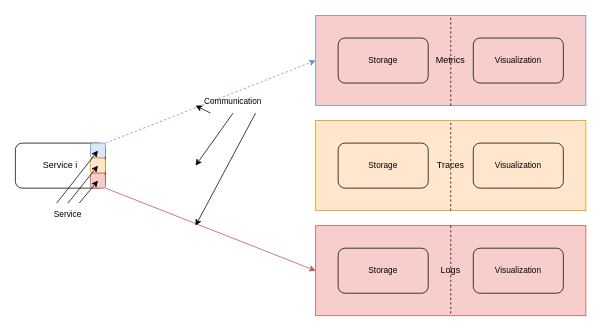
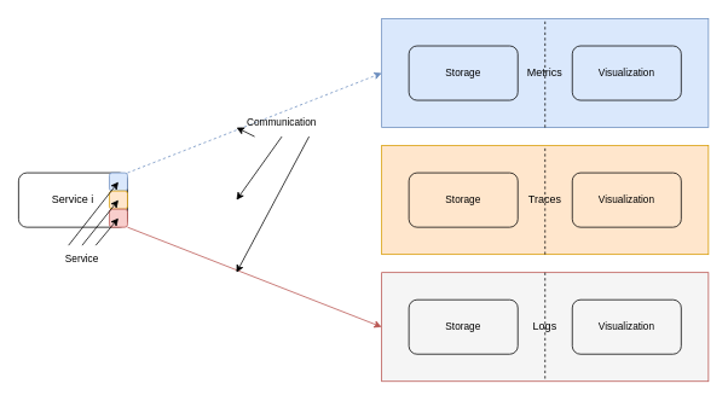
  <mxCell id="0" />
  <mxCell id="1" parent="0" />
  <mxCell id="2" style="rounded=0;orthogonalLoop=1;jettySize=auto;html=1;exitX=1;exitY=0;exitDx=0;exitDy=0;entryX=0;entryY=0.5;entryDx=0;entryDy=0;startArrow=none;startFill=0;endArrow=classic;endFill=1;fillColor=#dae8fc;strokeColor=#6c8ebf;dashed=1;" edge="1" parent="1" source="4" target="5"><mxGeometry relative="1" as="geometry" /></mxCell>
  <mxCell id="3" style="edgeStyle=none;shape=connector;rounded=0;orthogonalLoop=1;jettySize=auto;html=1;exitX=1;exitY=1;exitDx=0;exitDy=0;entryX=0;entryY=0.5;entryDx=0;entryDy=0;labelBackgroundColor=default;strokeColor=#b85450;align=center;verticalAlign=middle;fontFamily=Helvetica;fontSize=11;fontColor=default;endArrow=classic;fillColor=#f8cecc;" edge="1" parent="1" source="4" target="7"><mxGeometry relative="1" as="geometry" /></mxCell>
  <mxCell id="4" value="&lt;div&gt;Service i&lt;/div&gt;" style="rounded=1;whiteSpace=wrap;html=1;" vertex="1" parent="1"><mxGeometry x="20" y="190" width="120" height="60" as="geometry" /></mxCell>
- <mxCell id="5" value="Metrics" style="rounded=0;whiteSpace=wrap;html=1;fillColor=#f8cecc;strokeColor=#6c8ebf;" vertex="1" parent="1"><mxGeometry x="420" y="20" width="360" height="120" as="geometry" /></mxCell>
+ <mxCell id="5" value="Metrics" style="rounded=0;whiteSpace=wrap;html=1;fillColor=#dae8fc;strokeColor=#6c8ebf;" vertex="1" parent="1"><mxGeometry x="420" y="20" width="360" height="120" as="geometry" /></mxCell>
  <mxCell id="6" value="Traces" style="rounded=0;whiteSpace=wrap;html=1;fillColor=#ffe6cc;strokeColor=#d79b00;" vertex="1" parent="1"><mxGeometry x="420" y="160" width="360" height="120" as="geometry" /></mxCell>
- <mxCell id="7" value="Logs" style="rounded=0;whiteSpace=wrap;html=1;fillColor=#f8cecc;strokeColor=#b85450;" vertex="1" parent="1"><mxGeometry x="420" y="300" width="360" height="120" as="geometry" /></mxCell>
+ <mxCell id="7" value="Logs" style="rounded=0;whiteSpace=wrap;html=1;fillColor=#f5f5f5;strokeColor=#b85450;" vertex="1" parent="1"><mxGeometry x="420" y="300" width="360" height="120" as="geometry" /></mxCell>
  <mxCell id="8" value="" style="rounded=1;whiteSpace=wrap;html=1;fontFamily=Helvetica;fontSize=11;fillColor=#dae8fc;strokeColor=#6c8ebf;" vertex="1" parent="1"><mxGeometry x="120" y="190" width="20" height="20" as="geometry" /></mxCell>
  <mxCell id="9" value="" style="rounded=1;whiteSpace=wrap;html=1;fontFamily=Helvetica;fontSize=11;fillColor=#ffe6cc;strokeColor=#d79b00;" vertex="1" parent="1"><mxGeometry x="120" y="210" width="20" height="20" as="geometry" /></mxCell>
  <mxCell id="10" value="" style="rounded=1;whiteSpace=wrap;html=1;fontFamily=Helvetica;fontSize=11;fillColor=#f8cecc;strokeColor=#b85450;" vertex="1" parent="1"><mxGeometry x="120" y="230" width="20" height="20" as="geometry" /></mxCell>
  <mxCell id="11" style="edgeStyle=none;shape=connector;rounded=0;orthogonalLoop=1;jettySize=auto;html=1;exitX=0.75;exitY=0;exitDx=0;exitDy=0;labelBackgroundColor=default;strokeColor=default;align=center;verticalAlign=middle;fontFamily=Helvetica;fontSize=11;fontColor=default;endArrow=classic;entryX=0.5;entryY=0.5;entryDx=0;entryDy=0;entryPerimeter=0;" edge="1" parent="1" source="14" target="10"><mxGeometry relative="1" as="geometry"><mxPoint x="100" y="260" as="targetPoint" /></mxGeometry></mxCell>
  <mxCell id="12" style="edgeStyle=none;shape=connector;rounded=0;orthogonalLoop=1;jettySize=auto;html=1;exitX=0.5;exitY=0;exitDx=0;exitDy=0;labelBackgroundColor=default;strokeColor=default;align=center;verticalAlign=middle;fontFamily=Helvetica;fontSize=11;fontColor=default;endArrow=classic;entryX=0.5;entryY=0.5;entryDx=0;entryDy=0;entryPerimeter=0;" edge="1" parent="1" source="14" target="9"><mxGeometry relative="1" as="geometry" /></mxCell>
  <mxCell id="13" style="edgeStyle=none;shape=connector;rounded=0;orthogonalLoop=1;jettySize=auto;html=1;exitX=0.25;exitY=0;exitDx=0;exitDy=0;entryX=0.5;entryY=0.5;entryDx=0;entryDy=0;labelBackgroundColor=default;strokeColor=default;align=center;verticalAlign=middle;fontFamily=Helvetica;fontSize=11;fontColor=default;endArrow=classic;entryPerimeter=0;" edge="1" parent="1" source="14" target="8"><mxGeometry relative="1" as="geometry" /></mxCell>
  <mxCell id="14" value="Service" style="text;html=1;strokeColor=none;fillColor=none;align=center;verticalAlign=middle;whiteSpace=wrap;rounded=0;fontFamily=Helvetica;fontSize=11;fontColor=default;" vertex="1" parent="1"><mxGeometry x="60" y="270" width="60" height="30" as="geometry" /></mxCell>
  <mxCell id="15" style="edgeStyle=none;shape=connector;rounded=0;orthogonalLoop=1;jettySize=auto;html=1;exitX=0.75;exitY=1;exitDx=0;exitDy=0;labelBackgroundColor=default;strokeColor=default;align=center;verticalAlign=middle;fontFamily=Helvetica;fontSize=11;fontColor=default;endArrow=classic;" edge="1" parent="1" source="18"><mxGeometry relative="1" as="geometry"><mxPoint x="260" y="300" as="targetPoint" /></mxGeometry></mxCell>
  <mxCell id="16" style="edgeStyle=none;shape=connector;rounded=0;orthogonalLoop=1;jettySize=auto;html=1;exitX=0.5;exitY=1;exitDx=0;exitDy=0;labelBackgroundColor=default;strokeColor=default;align=center;verticalAlign=middle;fontFamily=Helvetica;fontSize=11;fontColor=default;endArrow=classic;" edge="1" parent="1" source="18"><mxGeometry relative="1" as="geometry"><mxPoint x="260" y="220" as="targetPoint" /></mxGeometry></mxCell>
  <mxCell id="17" style="edgeStyle=none;shape=connector;rounded=0;orthogonalLoop=1;jettySize=auto;html=1;exitX=0.25;exitY=1;exitDx=0;exitDy=0;labelBackgroundColor=default;strokeColor=default;align=center;verticalAlign=middle;fontFamily=Helvetica;fontSize=11;fontColor=default;endArrow=classic;" edge="1" parent="1" source="18"><mxGeometry relative="1" as="geometry"><mxPoint x="260" y="140" as="targetPoint" /></mxGeometry></mxCell>
  <mxCell id="18" value="Communication" style="text;html=1;strokeColor=none;fillColor=none;align=center;verticalAlign=middle;whiteSpace=wrap;rounded=0;fontFamily=Helvetica;fontSize=11;fontColor=default;" vertex="1" parent="1"><mxGeometry x="250" y="120" width="120" height="30" as="geometry" /></mxCell>
  <mxCell id="19" style="edgeStyle=none;shape=connector;rounded=0;orthogonalLoop=1;jettySize=auto;html=1;exitX=0;exitY=0.5;exitDx=0;exitDy=0;entryX=0.583;entryY=0.5;entryDx=0;entryDy=0;entryPerimeter=0;labelBackgroundColor=default;strokeColor=default;align=center;verticalAlign=middle;fontFamily=Helvetica;fontSize=11;fontColor=default;endArrow=classic;" edge="1" parent="1" source="26" target="6"><mxGeometry relative="1" as="geometry" /></mxCell>
  <mxCell id="20" value="" style="endArrow=none;dashed=1;html=1;rounded=0;labelBackgroundColor=default;strokeColor=default;align=center;verticalAlign=middle;fontFamily=Helvetica;fontSize=11;fontColor=default;shape=connector;entryX=0.5;entryY=0;entryDx=0;entryDy=0;exitX=0.5;exitY=1;exitDx=0;exitDy=0;" edge="1" parent="1" source="5" target="5"><mxGeometry width="50" height="50" relative="1" as="geometry"><mxPoint x="320" y="130" as="sourcePoint" /><mxPoint x="370" y="80" as="targetPoint" /></mxGeometry></mxCell>
  <mxCell id="21" value="" style="endArrow=none;dashed=1;html=1;rounded=0;labelBackgroundColor=default;strokeColor=default;align=center;verticalAlign=middle;fontFamily=Helvetica;fontSize=11;fontColor=default;shape=connector;exitX=0.5;exitY=1;exitDx=0;exitDy=0;entryX=0.5;entryY=0;entryDx=0;entryDy=0;" edge="1" parent="1" source="6" target="6"><mxGeometry width="50" height="50" relative="1" as="geometry"><mxPoint x="610" y="150" as="sourcePoint" /><mxPoint x="610" y="30" as="targetPoint" /></mxGeometry></mxCell>
  <mxCell id="22" value="" style="endArrow=none;dashed=1;html=1;rounded=0;labelBackgroundColor=default;strokeColor=default;align=center;verticalAlign=middle;fontFamily=Helvetica;fontSize=11;fontColor=default;shape=connector;entryX=0.5;entryY=1;entryDx=0;entryDy=0;exitX=0.5;exitY=0;exitDx=0;exitDy=0;" edge="1" parent="1" source="7" target="7"><mxGeometry width="50" height="50" relative="1" as="geometry"><mxPoint x="620" y="160" as="sourcePoint" /><mxPoint x="620" y="40" as="targetPoint" /></mxGeometry></mxCell>
  <mxCell id="23" value="Storage" style="rounded=1;whiteSpace=wrap;html=1;fontFamily=Helvetica;fontSize=11;fontColor=default;fillColor=none;" vertex="1" parent="1"><mxGeometry x="450" y="50" width="120" height="60" as="geometry" /></mxCell>
  <mxCell id="24" value="Visualization" style="rounded=1;whiteSpace=wrap;html=1;fontFamily=Helvetica;fontSize=11;fontColor=default;fillColor=none;" vertex="1" parent="1"><mxGeometry x="630" y="50" width="120" height="60" as="geometry" /></mxCell>
  <mxCell id="25" value="Storage" style="rounded=1;whiteSpace=wrap;html=1;fontFamily=Helvetica;fontSize=11;fontColor=default;fillColor=none;" vertex="1" parent="1"><mxGeometry x="450" y="190" width="120" height="60" as="geometry" /></mxCell>
  <mxCell id="26" value="Visualization" style="rounded=1;whiteSpace=wrap;html=1;fontFamily=Helvetica;fontSize=11;fontColor=default;fillColor=none;" vertex="1" parent="1"><mxGeometry x="630" y="190" width="120" height="60" as="geometry" /></mxCell>
  <mxCell id="27" value="Storage" style="rounded=1;whiteSpace=wrap;html=1;fontFamily=Helvetica;fontSize=11;fontColor=default;fillColor=none;" vertex="1" parent="1"><mxGeometry x="450" y="330" width="120" height="60" as="geometry" /></mxCell>
  <mxCell id="28" value="Visualization" style="rounded=1;whiteSpace=wrap;html=1;fontFamily=Helvetica;fontSize=11;fontColor=default;fillColor=none;" vertex="1" parent="1"><mxGeometry x="630" y="330" width="120" height="60" as="geometry" /></mxCell>
